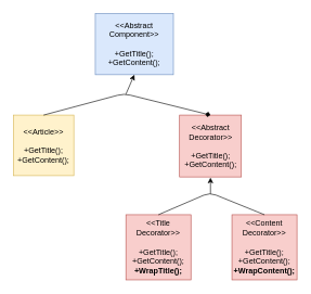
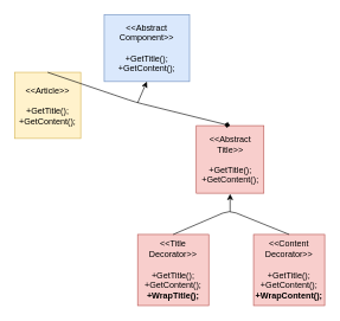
  <mxCell id="0" />
  <mxCell id="1" parent="0" />
  <mxCell id="2" value="&amp;lt;&amp;lt;Abstract Component&amp;gt;&amp;gt;&lt;br&gt;&lt;br&gt;+GetTitle();&lt;br&gt;+GetContent();" style="whiteSpace=wrap;html=1;aspect=fixed;fillColor=#dae8fc;strokeColor=#6c8ebf;" vertex="1" parent="1"><mxGeometry x="146" y="20" width="120" height="94" as="geometry" /></mxCell>
- <mxCell id="3" value="&amp;lt;&amp;lt;Article&amp;gt;&amp;gt;&lt;br&gt;&lt;br&gt;+GetTitle();&lt;br&gt;+GetContent();" style="whiteSpace=wrap;html=1;aspect=fixed;fillColor=#fff2cc;strokeColor=#d6b656;" vertex="1" parent="1"><mxGeometry x="20" y="176" width="93" height="93" as="geometry" /></mxCell>
- <mxCell id="4" value="&amp;lt;&amp;lt;Abstract Decorator&amp;gt;&amp;gt;&lt;br&gt;&lt;br&gt;+GetTitle();&lt;br&gt;+GetContent();" style="whiteSpace=wrap;html=1;aspect=fixed;fillColor=#f8cecc;strokeColor=#b85450;" vertex="1" parent="1"><mxGeometry x="275.5" y="176" width="95" height="95" as="geometry" /></mxCell>
+ <mxCell id="3" value="&amp;lt;&amp;lt;Article&amp;gt;&amp;gt;&lt;br&gt;&lt;br&gt;+GetTitle();&lt;br&gt;+GetContent();" style="whiteSpace=wrap;html=1;aspect=fixed;fillColor=#fff2cc;strokeColor=#d6b656;" vertex="1" parent="1"><mxGeometry x="20" y="101" width="93" height="93" as="geometry" /></mxCell>
+ <mxCell id="4" value="&amp;lt;&amp;lt;Abstract Title&amp;gt;&amp;gt;&lt;br&gt;&lt;br&gt;+GetTitle();&lt;br&gt;+GetContent();" style="whiteSpace=wrap;html=1;aspect=fixed;fillColor=#f8cecc;strokeColor=#b85450;" vertex="1" parent="1"><mxGeometry x="275.5" y="176" width="95" height="95" as="geometry" /></mxCell>
  <mxCell id="5" value="" style="endArrow=diamond;html=1;entryX=0.5;entryY=0;entryDx=0;entryDy=0;exitX=0.5;exitY=0;exitDx=0;exitDy=0;" edge="1" parent="1" source="3" target="4"><mxGeometry width="50" height="50" relative="1" as="geometry"><mxPoint x="20" y="327" as="sourcePoint" /><mxPoint x="70" y="277" as="targetPoint" /><Array as="points"><mxPoint x="190" y="143" /></Array></mxGeometry></mxCell>
  <mxCell id="6" value="" style="endArrow=classic;html=1;entryX=0.5;entryY=1;entryDx=0;entryDy=0;" edge="1" parent="1" target="2"><mxGeometry width="50" height="50" relative="1" as="geometry"><mxPoint x="193" y="144" as="sourcePoint" /><mxPoint x="70" y="277" as="targetPoint" /></mxGeometry></mxCell>
  <mxCell id="7" value="&amp;lt;&amp;lt;Title Decorator&amp;gt;&amp;gt;&lt;br&gt;&lt;br&gt;+GetTitle();&lt;br&gt;+GetContent();&lt;br&gt;&lt;b&gt;+WrapTitle();&lt;/b&gt;" style="whiteSpace=wrap;html=1;aspect=fixed;fillColor=#f8cecc;strokeColor=#b85450;" vertex="1" parent="1"><mxGeometry x="193" y="329" width="100" height="100" as="geometry" /></mxCell>
  <mxCell id="8" value="&amp;lt;&amp;lt;Content Decorator&amp;gt;&amp;gt;&lt;br&gt;&lt;br&gt;+GetTitle();&lt;br&gt;+GetContent();&lt;br&gt;&lt;b&gt;+WrapContent();&lt;/b&gt;" style="whiteSpace=wrap;html=1;aspect=fixed;fillColor=#f8cecc;strokeColor=#b85450;" vertex="1" parent="1"><mxGeometry x="356" y="329" width="100" height="100" as="geometry" /></mxCell>
  <mxCell id="9" value="" style="endArrow=none;html=1;entryX=0.5;entryY=0;entryDx=0;entryDy=0;exitX=0.5;exitY=0;exitDx=0;exitDy=0;" edge="1" parent="1" source="7" target="8"><mxGeometry width="50" height="50" relative="1" as="geometry"><mxPoint x="50" y="494" as="sourcePoint" /><mxPoint x="100" y="444" as="targetPoint" /><Array as="points"><mxPoint x="322" y="295" /></Array></mxGeometry></mxCell>
  <mxCell id="10" value="" style="endArrow=classic;html=1;" edge="1" parent="1"><mxGeometry width="50" height="50" relative="1" as="geometry"><mxPoint x="323" y="297" as="sourcePoint" /><mxPoint x="323" y="272" as="targetPoint" /></mxGeometry></mxCell>
